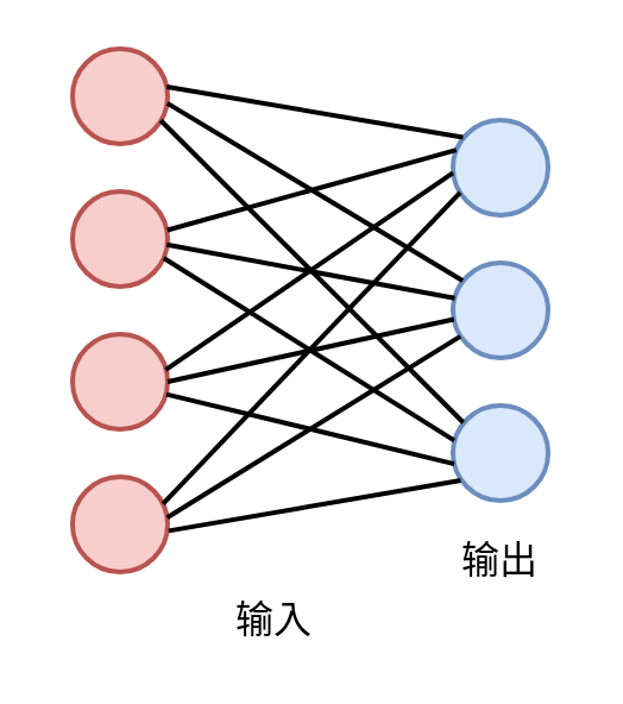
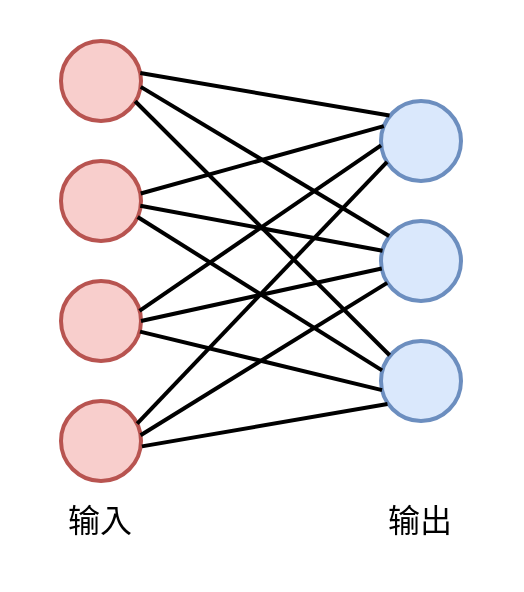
  <mxCell id="0" />
  <mxCell id="1" parent="0" />
  <mxCell id="2" value="" style="ellipse;aspect=fixed;strokeWidth=2;fillColor=#f8cecc;strokeColor=#b85450;" vertex="1" parent="1"><mxGeometry x="30" y="140" width="40" height="40" as="geometry" /></mxCell>
  <mxCell id="3" value="" style="ellipse;aspect=fixed;strokeWidth=2;fillColor=#f8cecc;strokeColor=#b85450;" vertex="1" parent="1"><mxGeometry x="30" y="80" width="40" height="40" as="geometry" /></mxCell>
  <mxCell id="4" value="" style="ellipse;aspect=fixed;fillColor=#f8cecc;strokeColor=#b85450;strokeWidth=2;" vertex="1" parent="1"><mxGeometry x="30" y="20" width="40" height="40" as="geometry" /></mxCell>
  <mxCell id="5" value="" style="ellipse;aspect=fixed;strokeWidth=2;fillColor=#f8cecc;strokeColor=#b85450;" vertex="1" parent="1"><mxGeometry x="30" y="200" width="40" height="40" as="geometry" /></mxCell>
  <mxCell id="6" value="" style="ellipse;aspect=fixed;fillColor=#dae8fc;strokeColor=#6c8ebf;strokeWidth=2;" vertex="1" parent="1"><mxGeometry x="190" y="170" width="40" height="40" as="geometry" /></mxCell>
  <mxCell id="7" value="" style="ellipse;aspect=fixed;fillColor=#dae8fc;strokeColor=#6c8ebf;strokeWidth=2;" vertex="1" parent="1"><mxGeometry x="190" y="110" width="40" height="40" as="geometry" /></mxCell>
  <mxCell id="8" value="" style="ellipse;aspect=fixed;fillColor=#dae8fc;strokeColor=#6c8ebf;strokeWidth=2;" vertex="1" parent="1"><mxGeometry x="190" y="50" width="40" height="40" as="geometry" /></mxCell>
  <mxCell id="9" value="" style="endArrow=none;rounded=0;exitX=0.991;exitY=0.4;exitDx=0;exitDy=0;entryX=0.106;entryY=0.182;entryDx=0;entryDy=0;exitPerimeter=0;entryPerimeter=0;strokeWidth=2;" edge="1" parent="1" source="4" target="8"><mxGeometry width="50" height="50" relative="1" as="geometry"><mxPoint x="90" y="90" as="sourcePoint" /><mxPoint x="140" y="40" as="targetPoint" /></mxGeometry></mxCell>
  <mxCell id="10" value="" style="endArrow=none;rounded=0;exitX=0.997;exitY=0.573;exitDx=0;exitDy=0;exitPerimeter=0;entryX=0.101;entryY=0.187;entryDx=0;entryDy=0;entryPerimeter=0;strokeWidth=2;" edge="1" parent="1" source="4" target="7"><mxGeometry width="50" height="50" relative="1" as="geometry"><mxPoint x="90" y="100" as="sourcePoint" /><mxPoint x="140" y="50" as="targetPoint" /></mxGeometry></mxCell>
  <mxCell id="11" value="" style="endArrow=none;rounded=0;exitX=0.927;exitY=0.753;exitDx=0;exitDy=0;exitPerimeter=0;entryX=0.108;entryY=0.178;entryDx=0;entryDy=0;entryPerimeter=0;strokeWidth=2;" edge="1" parent="1" source="4" target="6"><mxGeometry width="50" height="50" relative="1" as="geometry"><mxPoint x="120" y="130" as="sourcePoint" /><mxPoint x="170" y="80" as="targetPoint" /></mxGeometry></mxCell>
  <mxCell id="12" value="" style="endArrow=none;rounded=0;exitX=0.997;exitY=0.406;exitDx=0;exitDy=0;exitPerimeter=0;entryX=0.035;entryY=0.314;entryDx=0;entryDy=0;entryPerimeter=0;strokeWidth=2;" edge="1" parent="1" source="3" target="8"><mxGeometry width="50" height="50" relative="1" as="geometry"><mxPoint x="90" y="130" as="sourcePoint" /><mxPoint x="140" y="80" as="targetPoint" /></mxGeometry></mxCell>
  <mxCell id="13" value="" style="endArrow=none;rounded=0;exitX=0.991;exitY=0.56;exitDx=0;exitDy=0;exitPerimeter=0;entryX=0.019;entryY=0.371;entryDx=0;entryDy=0;entryPerimeter=0;strokeWidth=2;" edge="1" parent="1" source="3" target="7"><mxGeometry width="50" height="50" relative="1" as="geometry"><mxPoint x="110" y="130" as="sourcePoint" /><mxPoint x="190" y="121" as="targetPoint" /></mxGeometry></mxCell>
  <mxCell id="14" value="" style="endArrow=none;rounded=0;exitX=0.958;exitY=0.7;exitDx=0;exitDy=0;exitPerimeter=0;entryX=0.013;entryY=0.367;entryDx=0;entryDy=0;entryPerimeter=0;strokeWidth=2;" edge="1" parent="1" source="3" target="6"><mxGeometry width="50" height="50" relative="1" as="geometry"><mxPoint x="110" y="130" as="sourcePoint" /><mxPoint x="160" y="80" as="targetPoint" /></mxGeometry></mxCell>
  <mxCell id="15" value="" style="endArrow=none;rounded=0;exitX=0.981;exitY=0.374;exitDx=0;exitDy=0;exitPerimeter=0;entryX=0;entryY=0.554;entryDx=0;entryDy=0;entryPerimeter=0;strokeWidth=2;" edge="1" parent="1" source="2" target="8"><mxGeometry width="50" height="50" relative="1" as="geometry"><mxPoint x="100" y="160" as="sourcePoint" /><mxPoint x="150" y="110" as="targetPoint" /></mxGeometry></mxCell>
  <mxCell id="16" value="" style="endArrow=none;rounded=0;exitX=1;exitY=0.5;exitDx=0;exitDy=0;entryX=0.01;entryY=0.593;entryDx=0;entryDy=0;entryPerimeter=0;strokeWidth=2;" edge="1" parent="1" source="2" target="7"><mxGeometry width="50" height="50" relative="1" as="geometry"><mxPoint x="100" y="180" as="sourcePoint" /><mxPoint x="150" y="130" as="targetPoint" /></mxGeometry></mxCell>
  <mxCell id="17" value="" style="endArrow=none;rounded=0;exitX=0.988;exitY=0.633;exitDx=0;exitDy=0;exitPerimeter=0;entryX=0.013;entryY=0.614;entryDx=0;entryDy=0;entryPerimeter=0;strokeWidth=2;" edge="1" parent="1" source="2" target="6"><mxGeometry width="50" height="50" relative="1" as="geometry"><mxPoint x="100" y="190" as="sourcePoint" /><mxPoint x="150" y="140" as="targetPoint" /></mxGeometry></mxCell>
  <mxCell id="18" value="" style="endArrow=none;rounded=0;exitX=0.952;exitY=0.282;exitDx=0;exitDy=0;exitPerimeter=0;entryX=0.076;entryY=0.76;entryDx=0;entryDy=0;entryPerimeter=0;strokeWidth=2;" edge="1" parent="1" source="5" target="8"><mxGeometry width="50" height="50" relative="1" as="geometry"><mxPoint x="120" y="190" as="sourcePoint" /><mxPoint x="170" y="140" as="targetPoint" /></mxGeometry></mxCell>
  <mxCell id="19" value="" style="endArrow=none;rounded=0;exitX=0.995;exitY=0.429;exitDx=0;exitDy=0;exitPerimeter=0;entryX=0.077;entryY=0.773;entryDx=0;entryDy=0;entryPerimeter=0;strokeWidth=2;" edge="1" parent="1" source="5" target="7"><mxGeometry width="50" height="50" relative="1" as="geometry"><mxPoint x="100" y="210" as="sourcePoint" /><mxPoint x="150" y="160" as="targetPoint" /></mxGeometry></mxCell>
  <mxCell id="20" value="" style="endArrow=none;rounded=0;entryX=0.081;entryY=0.788;entryDx=0;entryDy=0;exitX=1.011;exitY=0.567;exitDx=0;exitDy=0;exitPerimeter=0;entryPerimeter=0;strokeWidth=2;" edge="1" parent="1" source="5" target="6"><mxGeometry width="50" height="50" relative="1" as="geometry"><mxPoint x="110" y="220" as="sourcePoint" /><mxPoint x="160" y="170" as="targetPoint" /></mxGeometry></mxCell>
- <mxCell id="21" value="输入" style="text;strokeColor=none;align=center;fillColor=none;verticalAlign=middle;rounded=0;strokeWidth=1;fontSize=16;" vertex="1" parent="1"><mxGeometry x="85" y="244" width="60" height="30" as="geometry" /></mxCell>
- <mxCell id="22" value="输出" style="text;strokeColor=none;align=center;fillColor=none;verticalAlign=middle;rounded=0;strokeWidth=1;fontSize=16;" vertex="1" parent="1"><mxGeometry x="180" y="219" width="60" height="30" as="geometry" /></mxCell>
+ <mxCell id="21" value="输入" style="text;strokeColor=none;align=center;fillColor=none;verticalAlign=middle;rounded=0;strokeWidth=1;fontSize=16;" vertex="1" parent="1"><mxGeometry x="20" y="244" width="60" height="30" as="geometry" /></mxCell>
+ <mxCell id="22" value="输出" style="text;strokeColor=none;align=center;fillColor=none;verticalAlign=middle;rounded=0;strokeWidth=1;fontSize=16;" vertex="1" parent="1"><mxGeometry x="180" y="244" width="60" height="30" as="geometry" /></mxCell>
